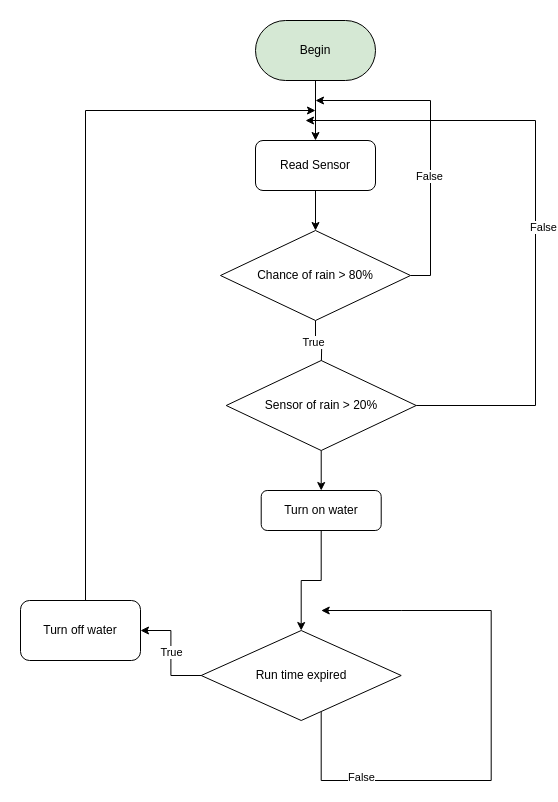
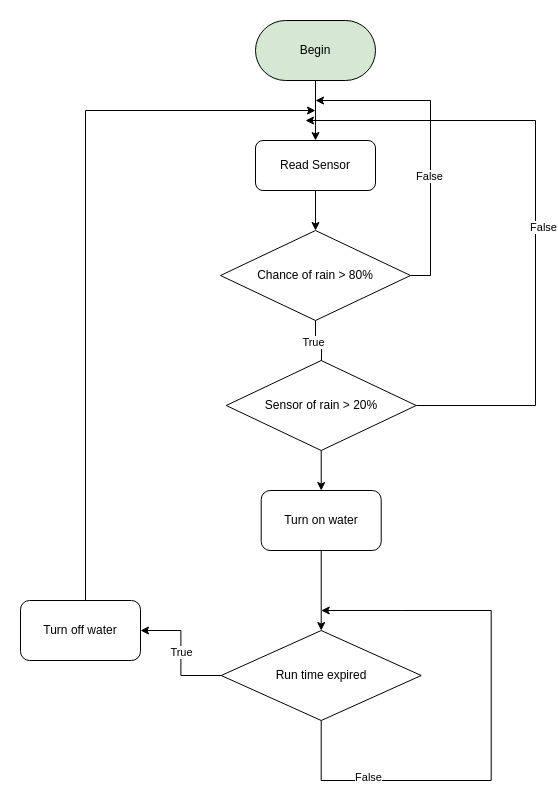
  <mxCell id="0" />
  <mxCell id="1" parent="0" />
  <mxCell id="2" style="edgeStyle=orthogonalEdgeStyle;rounded=0;orthogonalLoop=1;jettySize=auto;html=1;" edge="1" parent="1" source="3" target="8"><mxGeometry relative="1" as="geometry" /></mxCell>
  <mxCell id="3" value="Read Sensor" style="rounded=1;whiteSpace=wrap;html=1;" vertex="1" parent="1"><mxGeometry x="255" y="140" width="120" height="50" as="geometry" /></mxCell>
  <mxCell id="4" style="edgeStyle=orthogonalEdgeStyle;rounded=0;orthogonalLoop=1;jettySize=auto;html=1;" edge="1" parent="1" source="8"><mxGeometry relative="1" as="geometry"><mxPoint x="320.71" y="370" as="targetPoint" /></mxGeometry></mxCell>
  <mxCell id="5" value="True" style="edgeLabel;html=1;align=center;verticalAlign=middle;resizable=0;points=[];" vertex="1" connectable="0" parent="4"><mxGeometry x="-0.265" y="-3" relative="1" as="geometry"><mxPoint as="offset" /></mxGeometry></mxCell>
  <mxCell id="6" style="edgeStyle=orthogonalEdgeStyle;rounded=0;orthogonalLoop=1;jettySize=auto;html=1;exitX=1;exitY=0.5;exitDx=0;exitDy=0;" edge="1" parent="1" source="8"><mxGeometry relative="1" as="geometry"><mxPoint x="315" y="100" as="targetPoint" /><Array as="points"><mxPoint x="430" y="275" /><mxPoint x="430" y="100" /></Array></mxGeometry></mxCell>
  <mxCell id="7" value="False" style="edgeLabel;html=1;align=center;verticalAlign=middle;resizable=0;points=[];" vertex="1" connectable="0" parent="6"><mxGeometry x="-0.223" y="2" relative="1" as="geometry"><mxPoint as="offset" /></mxGeometry></mxCell>
  <mxCell id="8" value="Chance of rain &amp;gt; 80%" style="rhombus;whiteSpace=wrap;html=1;" vertex="1" parent="1"><mxGeometry x="220" y="230" width="190" height="90" as="geometry" /></mxCell>
  <mxCell id="9" style="edgeStyle=orthogonalEdgeStyle;rounded=0;orthogonalLoop=1;jettySize=auto;html=1;" edge="1" parent="1" source="10" target="15"><mxGeometry relative="1" as="geometry"><mxPoint x="320.71" y="570" as="sourcePoint" /></mxGeometry></mxCell>
- <mxCell id="10" value="Turn on water" style="rounded=1;whiteSpace=wrap;html=1;" vertex="1" parent="1"><mxGeometry x="260.71" y="490" width="120" height="40" as="geometry" /></mxCell>
+ <mxCell id="10" value="Turn on water" style="rounded=1;whiteSpace=wrap;html=1;" vertex="1" parent="1"><mxGeometry x="260.71" y="490" width="120" height="60" as="geometry" /></mxCell>
  <mxCell id="11" style="edgeStyle=orthogonalEdgeStyle;rounded=0;orthogonalLoop=1;jettySize=auto;html=1;" edge="1" parent="1" source="15" target="17"><mxGeometry relative="1" as="geometry" /></mxCell>
  <mxCell id="12" value="True" style="edgeLabel;html=1;align=center;verticalAlign=middle;resizable=0;points=[];" vertex="1" connectable="0" parent="11"><mxGeometry x="0.026" relative="1" as="geometry"><mxPoint as="offset" /></mxGeometry></mxCell>
  <mxCell id="13" style="edgeStyle=orthogonalEdgeStyle;rounded=0;orthogonalLoop=1;jettySize=auto;html=1;" edge="1" parent="1" source="15"><mxGeometry relative="1" as="geometry"><mxPoint x="320.71" y="610" as="targetPoint" /><Array as="points"><mxPoint x="320.71" y="780" /><mxPoint x="490.71" y="780" /><mxPoint x="490.71" y="610" /><mxPoint x="400.71" y="610" /></Array></mxGeometry></mxCell>
  <mxCell id="14" value="False" style="edgeLabel;html=1;align=center;verticalAlign=middle;resizable=0;points=[];" vertex="1" connectable="0" parent="13"><mxGeometry x="-0.625" y="4" relative="1" as="geometry"><mxPoint as="offset" /></mxGeometry></mxCell>
- <mxCell id="15" value="Run time expired" style="rhombus;whiteSpace=wrap;html=1;" vertex="1" parent="1"><mxGeometry x="200.71" y="630" width="200" height="90" as="geometry" /></mxCell>
+ <mxCell id="15" value="Run time expired" style="rhombus;whiteSpace=wrap;html=1;" vertex="1" parent="1"><mxGeometry x="220.71" y="630" width="200" height="90" as="geometry" /></mxCell>
  <mxCell id="16" style="edgeStyle=orthogonalEdgeStyle;rounded=0;orthogonalLoop=1;jettySize=auto;html=1;" edge="1" parent="1" source="17"><mxGeometry relative="1" as="geometry"><mxPoint x="315" y="110" as="targetPoint" /><Array as="points"><mxPoint x="85" y="110" /></Array></mxGeometry></mxCell>
  <mxCell id="17" value="Turn off water" style="rounded=1;whiteSpace=wrap;html=1;" vertex="1" parent="1"><mxGeometry x="20" y="600" width="120" height="60" as="geometry" /></mxCell>
  <mxCell id="18" style="edgeStyle=orthogonalEdgeStyle;rounded=0;orthogonalLoop=1;jettySize=auto;html=1;" edge="1" parent="1" source="19" target="3"><mxGeometry relative="1" as="geometry" /></mxCell>
  <mxCell id="19" value="Begin" style="rounded=1;whiteSpace=wrap;html=1;arcSize=50;fillColor=#d5e8d4;" vertex="1" parent="1"><mxGeometry x="255" y="20" width="120" height="60" as="geometry" /></mxCell>
  <mxCell id="20" style="edgeStyle=orthogonalEdgeStyle;rounded=0;orthogonalLoop=1;jettySize=auto;html=1;" edge="1" parent="1" source="23" target="10"><mxGeometry relative="1" as="geometry" /></mxCell>
  <mxCell id="21" style="edgeStyle=orthogonalEdgeStyle;rounded=0;orthogonalLoop=1;jettySize=auto;html=1;" edge="1" parent="1" source="23"><mxGeometry relative="1" as="geometry"><mxPoint x="305" y="120" as="targetPoint" /><Array as="points"><mxPoint x="535" y="405" /><mxPoint x="535" y="120" /></Array></mxGeometry></mxCell>
  <mxCell id="22" value="False" style="edgeLabel;html=1;align=center;verticalAlign=middle;resizable=0;points=[];" vertex="1" connectable="0" parent="21"><mxGeometry x="-0.059" y="-7" relative="1" as="geometry"><mxPoint as="offset" /></mxGeometry></mxCell>
  <mxCell id="23" value="Sensor of rain &amp;gt; 20%" style="rhombus;whiteSpace=wrap;html=1;" vertex="1" parent="1"><mxGeometry x="225.71" y="360" width="190" height="90" as="geometry" /></mxCell>
  <mxCell id="24" style="edgeStyle=orthogonalEdgeStyle;rounded=0;orthogonalLoop=1;jettySize=auto;html=1;exitX=0.5;exitY=1;exitDx=0;exitDy=0;" edge="1" parent="1" source="3" target="3"><mxGeometry relative="1" as="geometry" /></mxCell>
